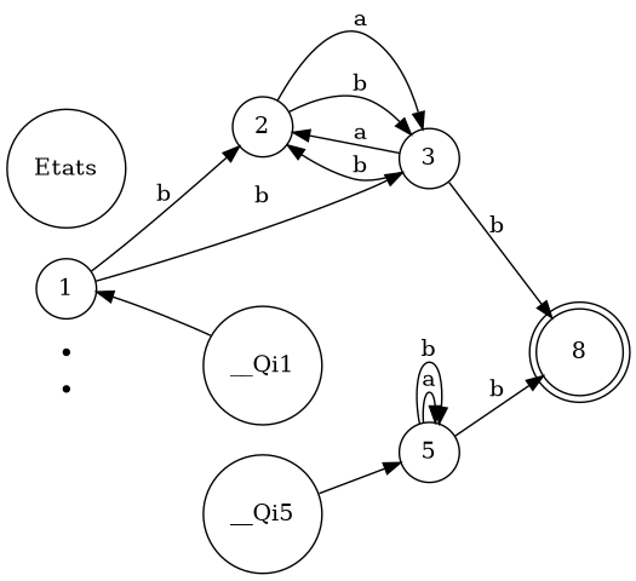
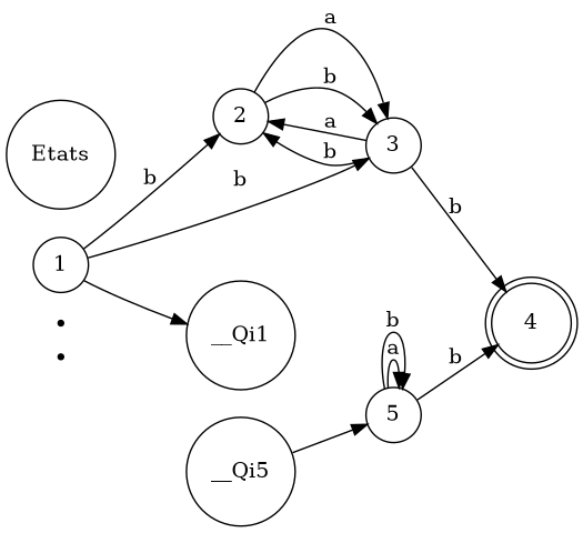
  digraph {
    rankdir=LR
    node [shape=circle]
    __Qi1__ [shape=point]
    __Qi5__ [shape=point]
    n3 [label=1]
    n4 [label=2]
    n5 [label=3]
-   n6 [label=8 shape=doublecircle]
+   n6 [label=4 shape=doublecircle]
    n7 [label=5]
    Etats
    __Qi1
    __Qi5
    n3 -> n4 [label=b]
    n3 -> n5 [label=b]
    n4 -> n5 [label=a]
    n4 -> n5 [label=b]
    n5 -> n4 [label=a]
    n5 -> n4 [label=b]
    n5 -> n6 [label=b]
    n7 -> n6 [label=b]
    n7 -> n7 [label=a]
    n7 -> n7 [label=b]
-   __Qi1 -> n3
+   n3 -> __Qi1
    __Qi5 -> n7
  }
